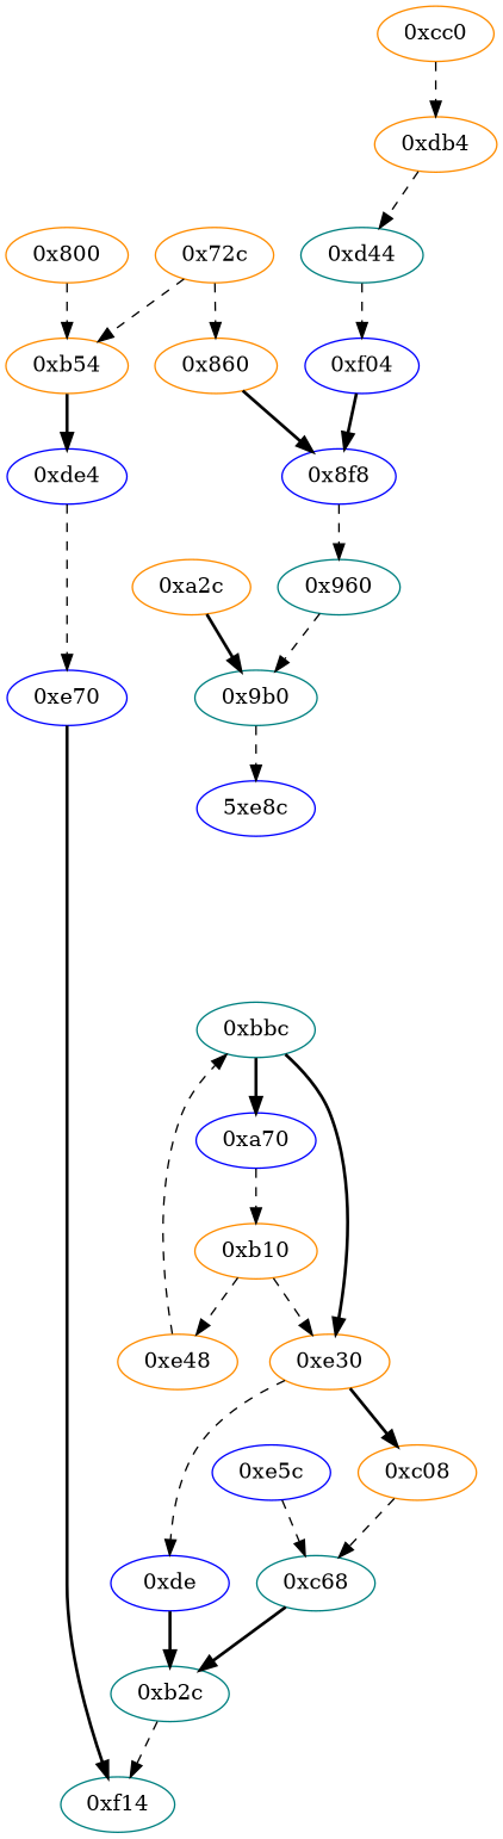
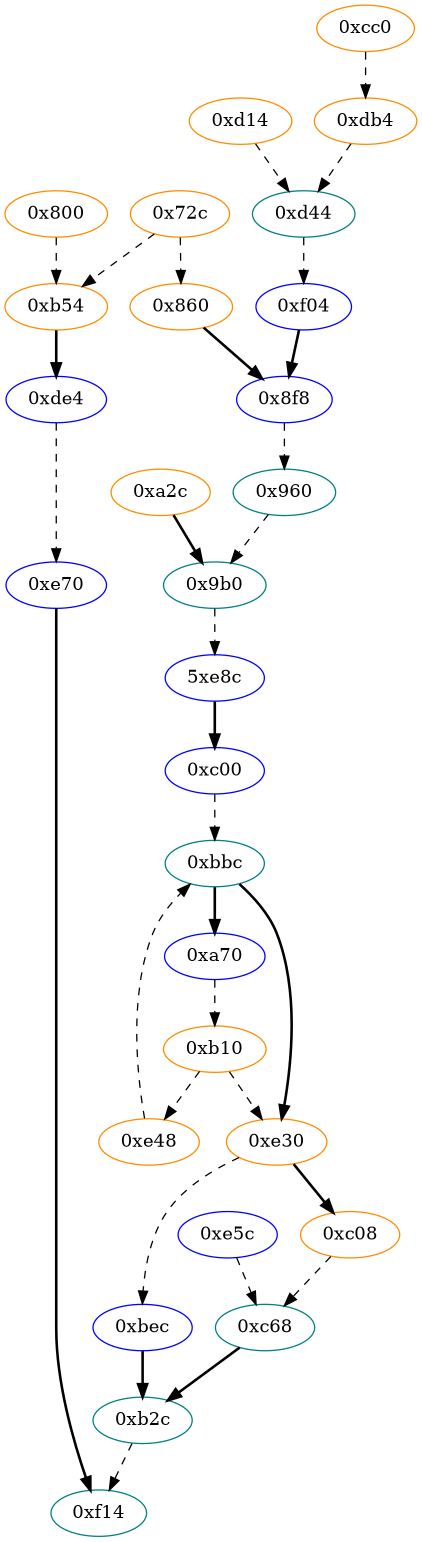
  strict digraph {
    node [color=darkorange opcode="[u'ldr', u'ldr', u'bl', u'ldr', u'b']"]
    edge [style=dashed]
    "0xb54" [opcode="[u'ldr', u'ldr', u'ldr', u'ldr', u'ldr', u'sub', u'sub', u'add', u'mul', u'mvn', u'ldr', u'orr', u'mov', u'cmn', u'mov', u'ldr', u'cmp', u'mov', u'mov', u'mov', u'cmn', u'mov', u'mov', u'teq', u'mov', u'b']"]
    "0xde4" [color=blue opcode="[u'ldr', u'mov', u'ldr', u'ldr', u'ldr', u'cmp', u'mov', u'rsb', u'mvn', u'mul', u'mvn', u'mov', u'orr', u'ldr', u'cmn', u'mov', u'teq', u'ldr', u'b']"]
    "0xe70" [color=blue opcode="[u'mov']"]
    "0xf14" [color=teal opcode="[u'ldr', u'ldr', u'ldr', u'ldr', u'sub', u'ldr', u'sub', u'pop']"]
    "0x8f8" [color=blue opcode="[u'sub', u'str', u'ldr', u'bl', u'mov', u'ldr', u'ldr', u'ldr', u'sub', u'sub', u'add', u'mul', u'ldr', u'mvn', u'orr', u'cmn', u'mov', u'ldr', u'mov', u'strb', u'mov', u'cmp', u'mov', u'strb', u'ldr', u'b']"]
    "0x960" [color=teal opcode="[u'ldrb', u'ldrb', u'eor', u'tst', u'mov', u'mov', u'cmp', u'mov', u'mov', u'cmp', u'mov']"]
    "0x9b0" [color=teal opcode="[u'mov', u'bl', u'ldr', u'mov', u'ldr', u'ldr', u'sub', u'sub', u'add', u'mul', u'mov', u'eor', u'and', u'ldr', u'mov', u'ldr', u'cmp', u'mov', u'teq', u'mov', u'mov', u'cmp', u'mov', u'mov', u'cmp', u'mov', u'b']"]
    n8 [color=blue label="5xe8c" opcode="[u'ldr', u'mov', u'ldr', u'ldrb', u'str', u'ldr', u'ldr', u'ldr', u'ldr', u'cmp', u'mov', u'sub', u'mul', u'mvn', u'mov', u'orr', u'ldr', u'cmn', u'mov', u'teq', u'ldr']"]
+   "0xc00" [color=blue opcode="[u'mov', u'b']"]
    "0xbbc" [color=teal opcode="[u'ldr', u'str', u'ldr', u'add', u'ldr', u'ldr', u'cmp', u'ldr', u'mov', u'mov', u'str', u'b']"]
    "0x860" [opcode="[u'ldr', u'ldr', u'ldr', u'ldr', u'ldr', u'mov', u'sub', u'cmp', u'sub', u'mov', u'add', u'mul', u'mov', u'mvn', u'ldr', u'orr', u'cmn', u'mov', u'teq', u'ldr', u'b']"]
    "0xe30" [opcode="[u'ldr', u'ldr', u'ldr', u'cmp', u'mov', u'b']"]
    "0xc08" [opcode="[u'ldr', u'ldr', u'ldr', u'ldr', u'mov', u'sub', u'cmp', u'mul', u'mov', u'mov', u'mvn', u'ldr', u'orr', u'cmn', u'mov', u'teq', u'ldr']"]
-   "0xbec" [color=blue label="0xde"]
+   "0xbec" [color=blue]
    "0xc68" [color=teal opcode="[u'ldr', u'ldr', u'bl', u'ldr', u'mov', u'ldr', u'ldr', u'ldr', u'cmp', u'mov', u'rsb', u'mvn', u'mul', u'mvn', u'mov', u'orr', u'ldr', u'cmn', u'mov', u'teq', u'ldr', u'b']"]
    "0xb2c" [color=teal opcode="[u'ldr', u'mov', u'b']"]
+   "0xd14" [opcode="[u'mov', u'bl', u'mov']"]
    "0xd44" [color=teal opcode="[u'mov', u'bl', u'ldr', u'ldr', u'ldr', u'add', u'sub', u'sub', u'mul', u'eor', u'and', u'ldr', u'mov', u'mov', u'cmp', u'mov', u'cmp', u'mov', u'mov', u'cmp', u'mov', u'mov', u'teq', u'mov', u'b']"]
    "0xf04" [color=blue opcode="[u'ldr', u'b']"]
    "0xa70" [color=blue opcode="[u'ldr', u'ldr', u'bl', u'ldr', u'ldr', u'cmp', u'mov', u'b']"]
    "0xb10" [opcode="[u'mov', u'str', u'ldr', u'b']"]
    "0xe48" [opcode="[u'ldr', u'add']"]
    "0xcc0" [opcode="[u'sub', u'bl', u'mov', u'ldr', u'ldr', u'rsb', u'mvn', u'mul', u'ldr', u'eor', u'tst', u'mov', u'mov', u'ldr', u'strb', u'mov', u'cmp', u'mov', u'strb', u'ldr', u'b']"]
    "0xdb4" [opcode="[u'ldrb', u'ldrb', u'eor', u'tst', u'mov', u'mov', u'cmp', u'mov', u'mov', u'cmp', u'mov', u'b']"]
    "0x800" [opcode="[u'ldr', u'cmp', u'mov', u'ldr']"]
    "0x72c" [opcode="[u'push', u'add', u'sub', u'str', u'ldr', u'cmp', u'ldr', u'mvn', u'ldr', u'ldr', u'str', u'ldr', u'ldr', u'ldr', u'mov', u'ldr', u'str', u'ldr', u'str', u'ldr', u'str', u'ldr', u'str', u'ldr', u'str', u'ldr', u'str', u'ldr', u'str', u'ldr', u'ldr', u'ldr', u'str', u'ldr', u'ldr', u'str', u'ldr', u'str', u'ldr', u'str', u'ldr', u'add', u'str', u'ldr', u'add', u'str', u'ldr', u'add', u'str', u'str', u'str', u'str', u'b']"]
    "0xe5c" [color=blue]
    "0xa2c" [opcode="[u'mov', u'bl', u'mov', u'b']"]
    "0xb54" -> "0xde4" [style=bold]
    "0xde4" -> "0xe70"
    "0xe70" -> "0xf14" [style=bold]
    "0x8f8" -> "0x960"
    "0x960" -> "0x9b0"
    "0x9b0" -> n8
+   n8 -> "0xc00" [style=bold]
+   "0xc00" -> "0xbbc"
    "0xbbc" -> "0xe30" [style=bold]
    "0xbbc" -> "0xa70" [style=bold]
    "0x860" -> "0x8f8" [style=bold]
    "0xe30" -> "0xc08" [style=bold]
    "0xe30" -> "0xbec"
    "0xc08" -> "0xc68"
    "0xbec" -> "0xb2c" [style=bold]
    "0xc68" -> "0xb2c" [style=bold]
    "0xb2c" -> "0xf14"
+   "0xd14" -> "0xd44"
    "0xd44" -> "0xf04"
    "0xf04" -> "0x8f8" [style=bold]
    "0xa70" -> "0xb10"
    "0xb10" -> "0xe30"
    "0xb10" -> "0xe48"
    "0xe48" -> "0xbbc"
    "0xcc0" -> "0xdb4"
    "0xdb4" -> "0xd44"
    "0x800" -> "0xb54"
    "0x72c" -> "0xb54"
    "0x72c" -> "0x860"
    "0xe5c" -> "0xc68"
    "0xa2c" -> "0x9b0" [style=bold]
  }
